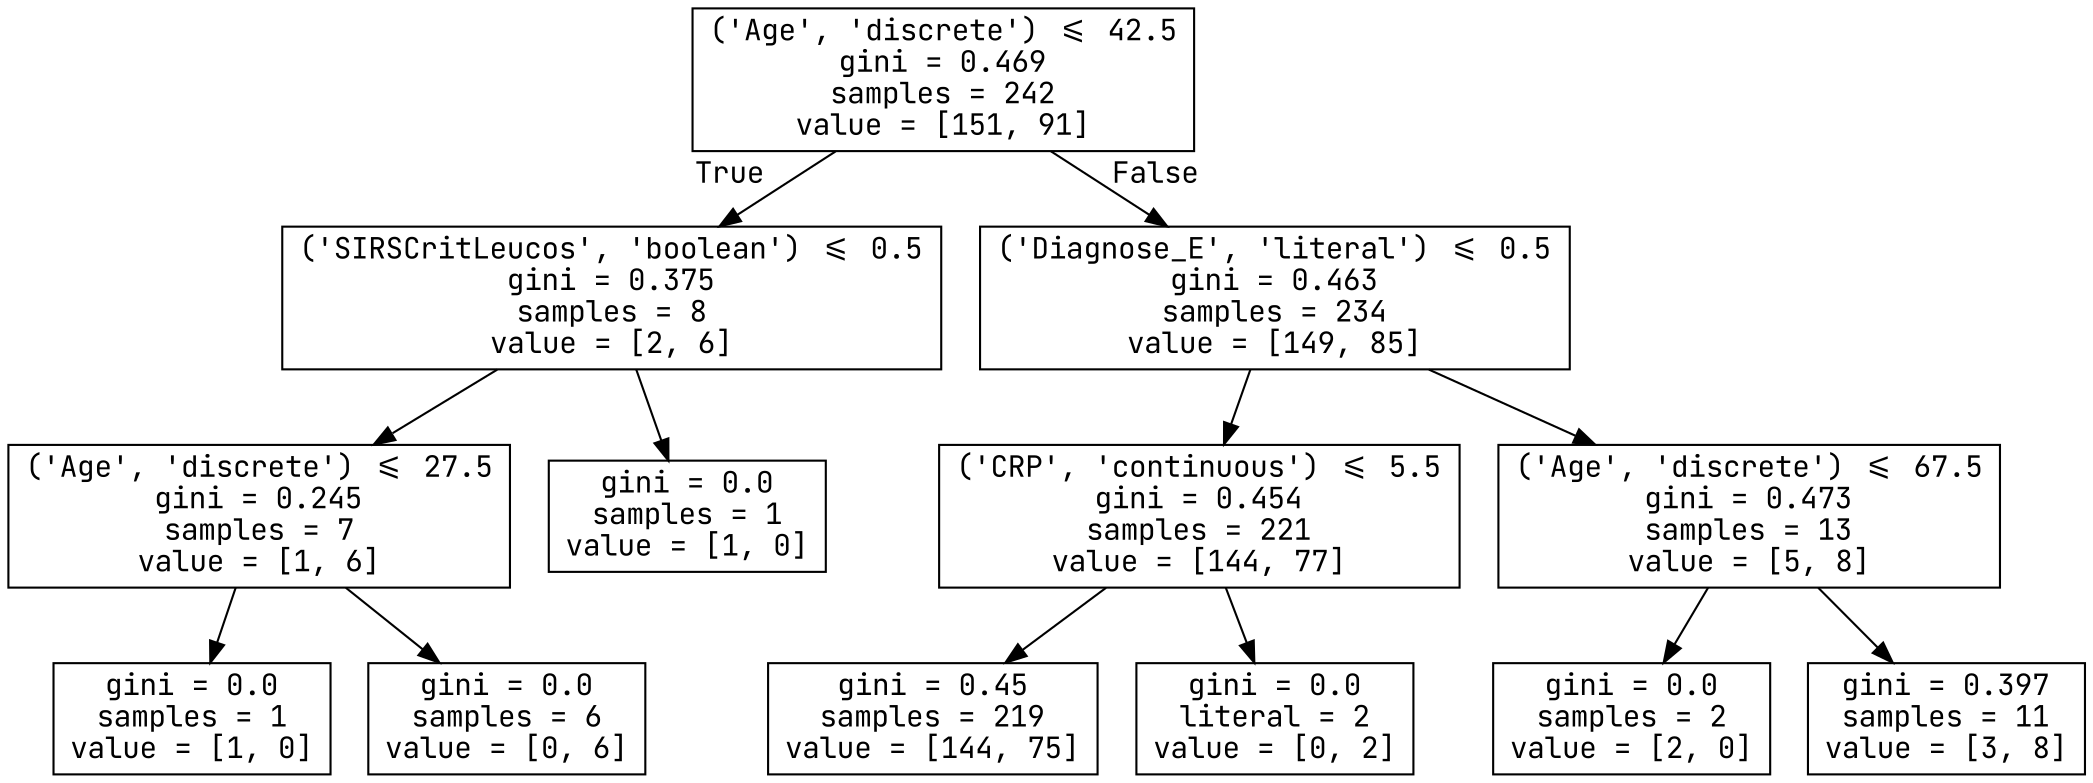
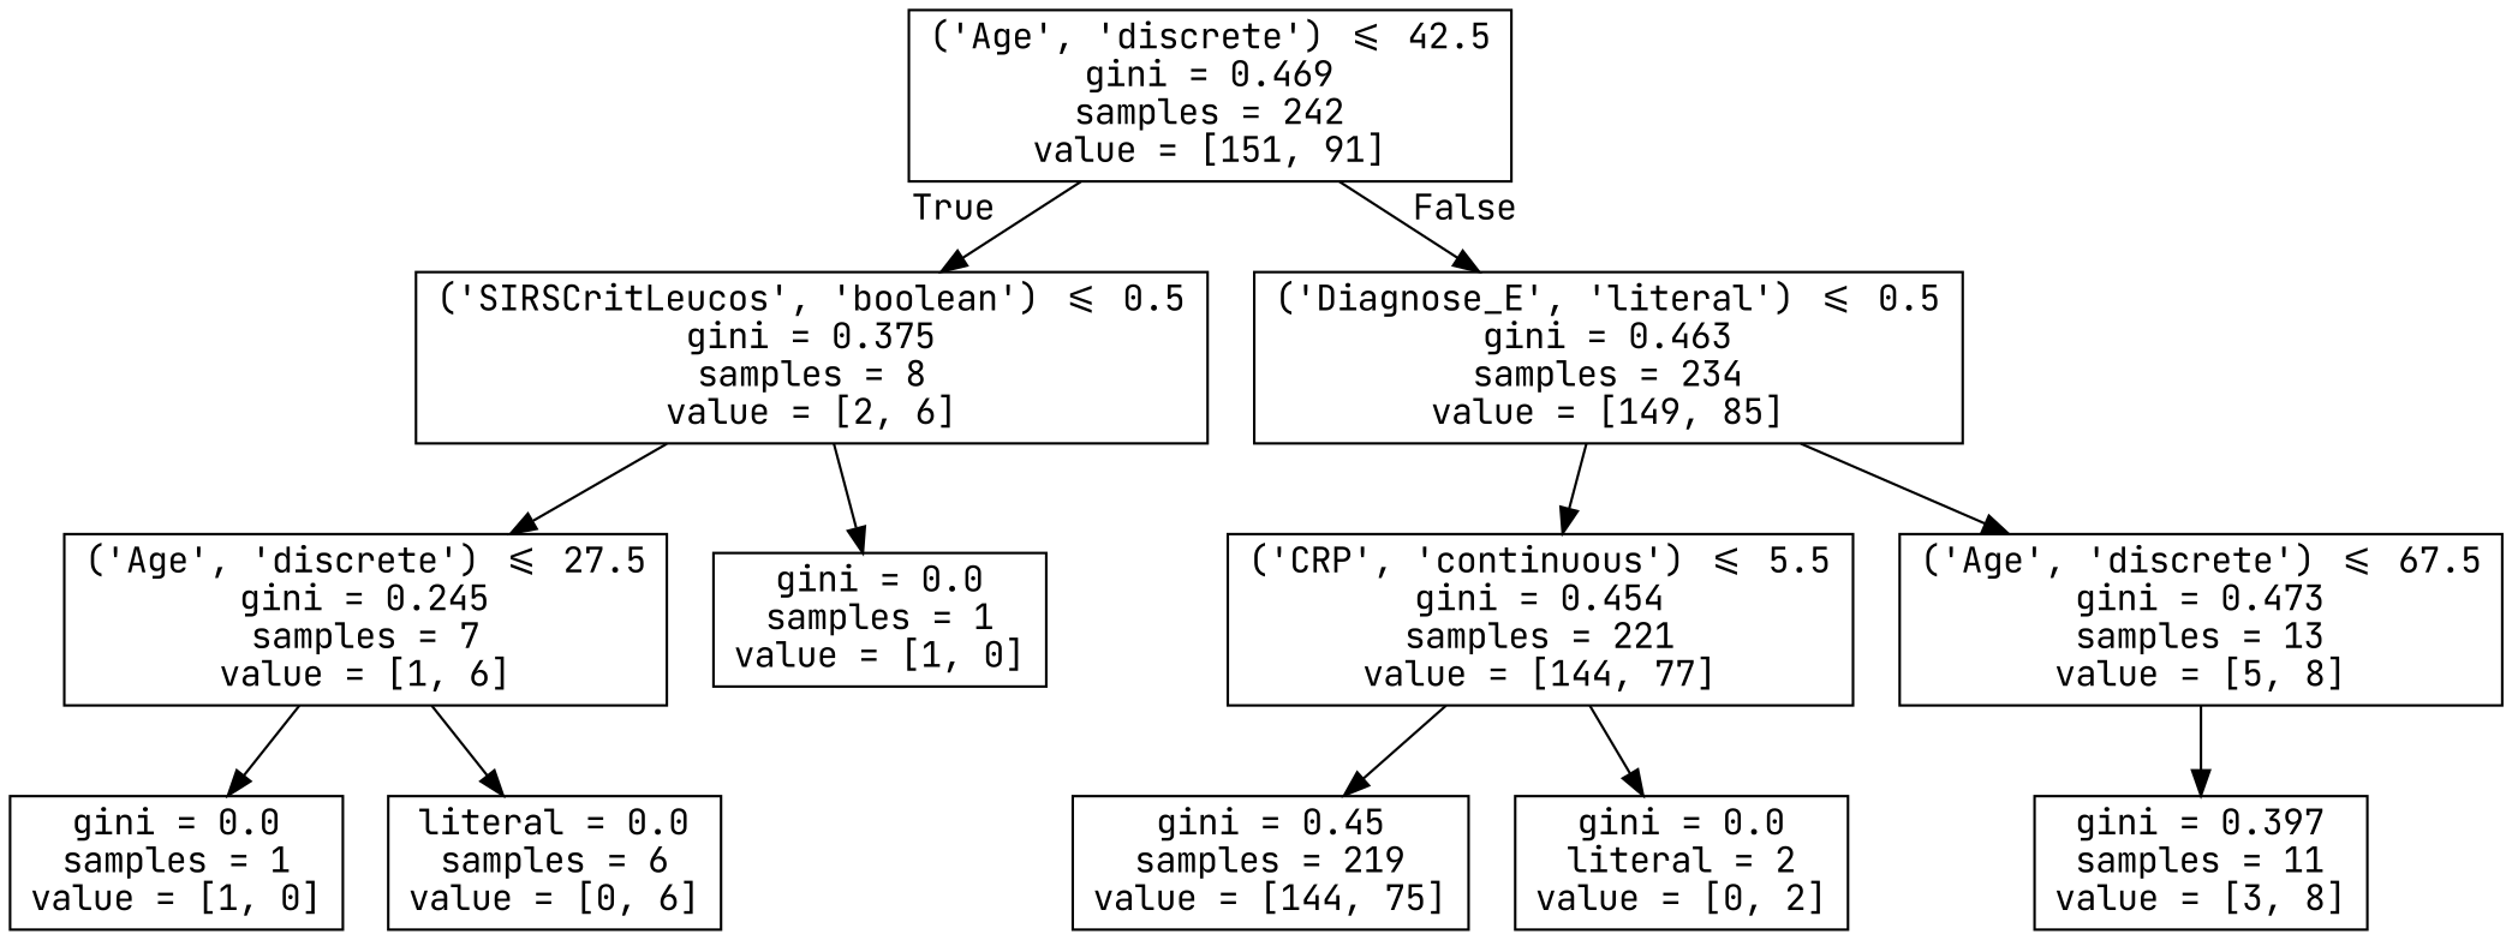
  digraph {
    fontname="JetBrains Mono"
    node [fontname="JetBrains Mono" shape=box]
    edge [fontname="JetBrains Mono"]
    n1 [label="('Age', 'discrete') <= 42.5\ngini = 0.469\nsamples = 242\nvalue = [151, 91]"]
    n2 [label="('SIRSCritLeucos', 'boolean') <= 0.5\ngini = 0.375\nsamples = 8\nvalue = [2, 6]"]
    n3 [label="('Diagnose_E', 'literal') <= 0.5\ngini = 0.463\nsamples = 234\nvalue = [149, 85]"]
    n4 [label="('Age', 'discrete') <= 27.5\ngini = 0.245\nsamples = 7\nvalue = [1, 6]"]
    n5 [label="gini = 0.0\nsamples = 1\nvalue = [1, 0]"]
    n6 [label="('CRP', 'continuous') <= 5.5\ngini = 0.454\nsamples = 221\nvalue = [144, 77]"]
    n7 [label="('Age', 'discrete') <= 67.5\ngini = 0.473\nsamples = 13\nvalue = [5, 8]"]
    n8 [label="gini = 0.0\nsamples = 1\nvalue = [1, 0]"]
-   n9 [label="gini = 0.0\nsamples = 6\nvalue = [0, 6]"]
+   n9 [label="literal = 0.0\nsamples = 6\nvalue = [0, 6]"]
    n10 [label="gini = 0.45\nsamples = 219\nvalue = [144, 75]"]
    n11 [label="gini = 0.0\nliteral = 2\nvalue = [0, 2]"]
-   n12 [label="gini = 0.0\nsamples = 2\nvalue = [2, 0]"]
    n13 [label="gini = 0.397\nsamples = 11\nvalue = [3, 8]"]
    n1 -> n2 [headlabel=True labelangle=45 labeldistance=2.5]
    n1 -> n3 [headlabel=False labelangle=-45 labeldistance=2.5]
    n2 -> n4
    n2 -> n5
    n3 -> n6
    n3 -> n7
    n4 -> n8
    n4 -> n9
    n6 -> n10
    n6 -> n11
-   n7 -> n12
    n7 -> n13
  }
